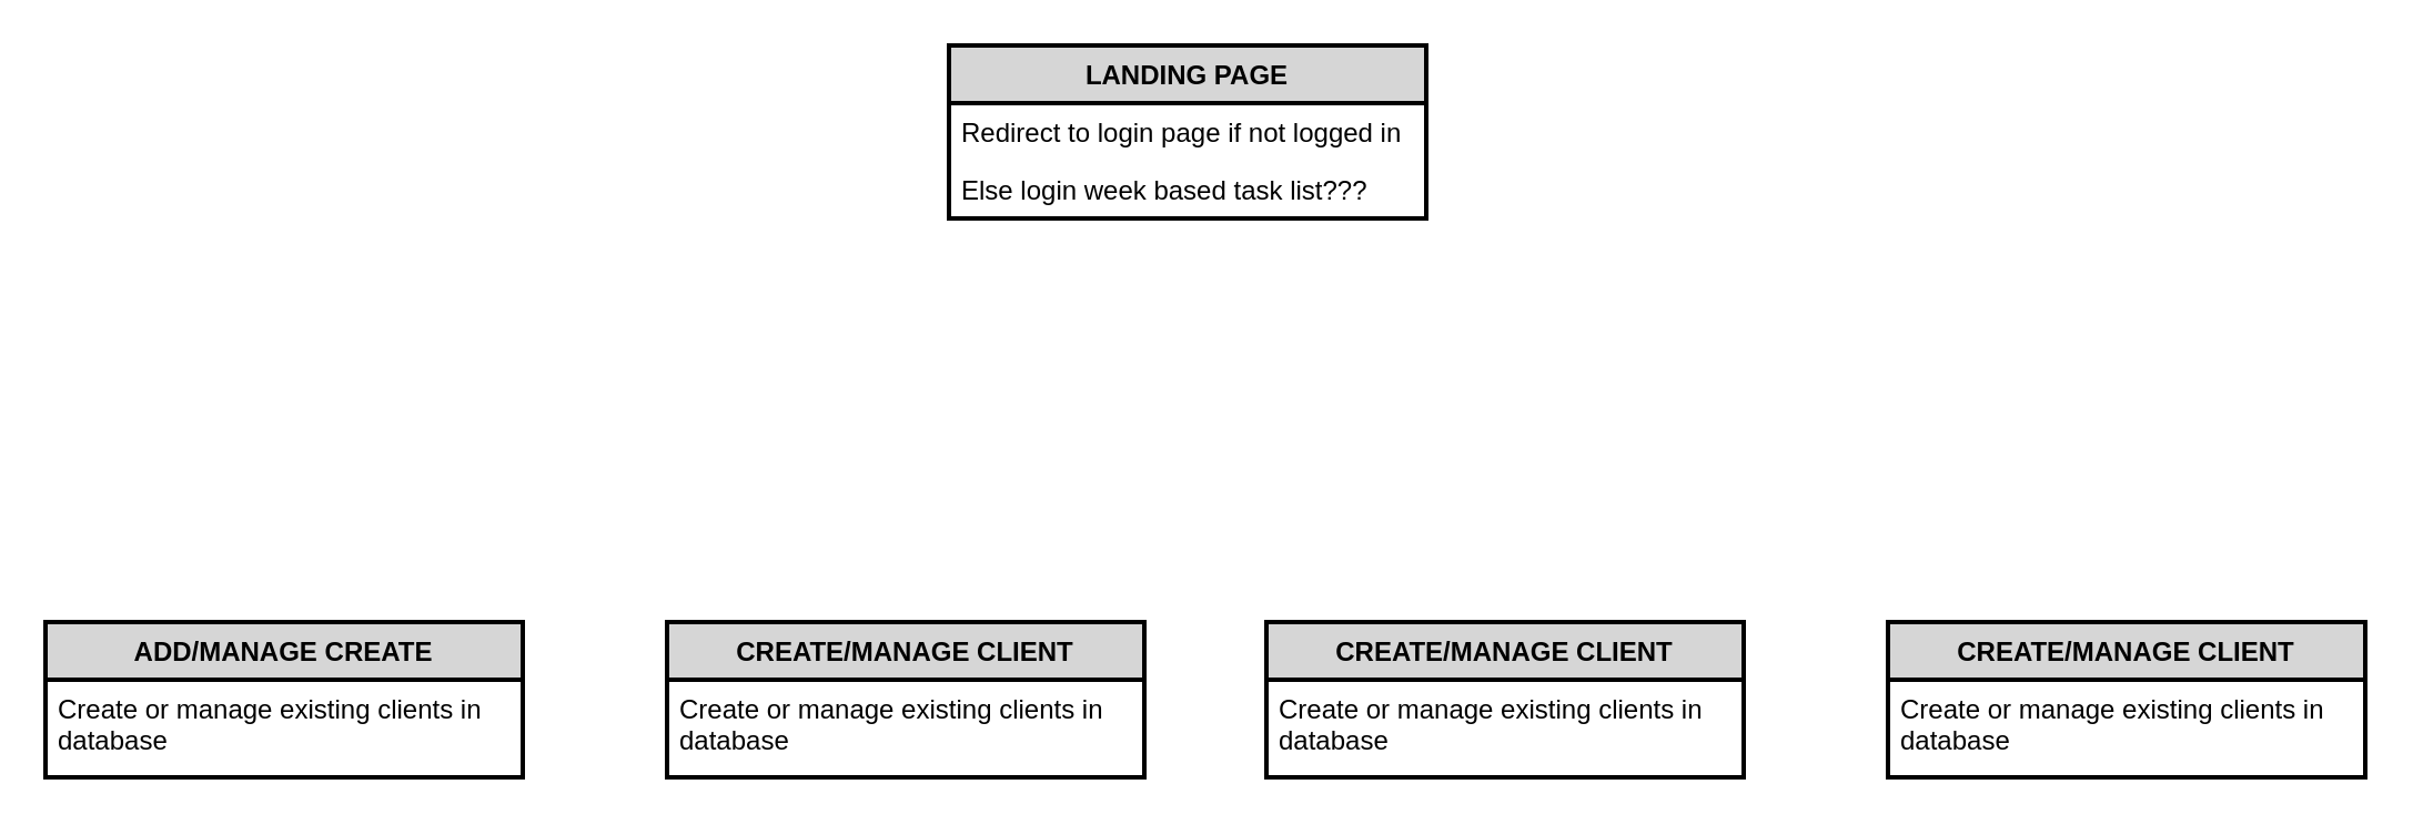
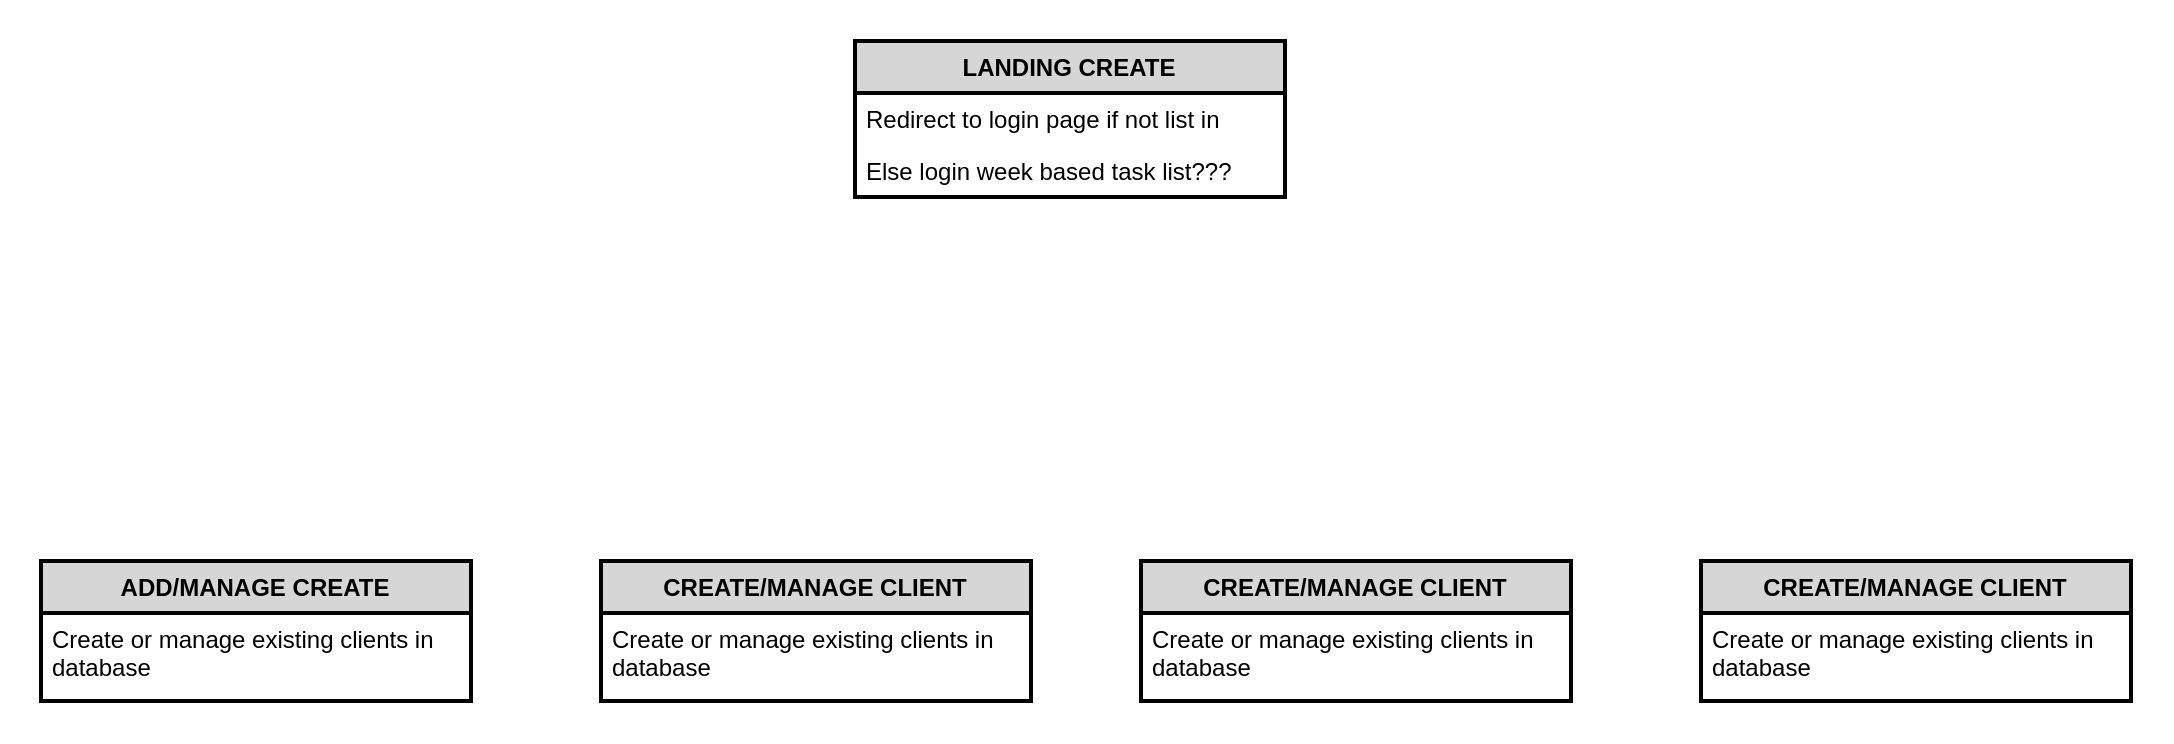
  <mxCell id="0" />
  <mxCell id="1" parent="0" />
- <mxCell id="2" value="LANDING PAGE" style="swimlane;fontStyle=1;childLayout=stackLayout;horizontal=1;startSize=26;horizontalStack=0;resizeParent=1;resizeParentMax=0;resizeLast=0;collapsible=1;marginBottom=0;rounded=0;strokeWidth=2;labelBackgroundColor=none;fillColor=#D6D6D6;" vertex="1" parent="1"><mxGeometry x="427" y="20" width="215" height="78" as="geometry"><mxRectangle x="515" y="60" width="50" height="26" as="alternateBounds" /></mxGeometry></mxCell>
- <mxCell id="3" value="Redirect to login page if not logged in" style="text;strokeColor=none;fillColor=none;align=left;verticalAlign=top;spacingLeft=4;spacingRight=4;overflow=hidden;rotatable=0;points=[[0,0.5],[1,0.5]];portConstraint=eastwest;" vertex="1" parent="2"><mxGeometry y="26" width="215" height="26" as="geometry" /></mxCell>
+ <mxCell id="2" value="LANDING CREATE" style="swimlane;fontStyle=1;childLayout=stackLayout;horizontal=1;startSize=26;horizontalStack=0;resizeParent=1;resizeParentMax=0;resizeLast=0;collapsible=1;marginBottom=0;rounded=0;strokeWidth=2;labelBackgroundColor=none;fillColor=#D6D6D6;" vertex="1" parent="1"><mxGeometry x="427" y="20" width="215" height="78" as="geometry"><mxRectangle x="515" y="60" width="50" height="26" as="alternateBounds" /></mxGeometry></mxCell>
+ <mxCell id="3" value="Redirect to login page if not list in" style="text;strokeColor=none;fillColor=none;align=left;verticalAlign=top;spacingLeft=4;spacingRight=4;overflow=hidden;rotatable=0;points=[[0,0.5],[1,0.5]];portConstraint=eastwest;" vertex="1" parent="2"><mxGeometry y="26" width="215" height="26" as="geometry" /></mxCell>
  <mxCell id="4" value="Else login week based task list???" style="text;strokeColor=none;fillColor=none;align=left;verticalAlign=top;spacingLeft=4;spacingRight=4;overflow=hidden;rotatable=0;points=[[0,0.5],[1,0.5]];portConstraint=eastwest;" vertex="1" parent="2"><mxGeometry y="52" width="215" height="26" as="geometry" /></mxCell>
  <mxCell id="5" value="ADD/MANAGE CREATE" style="swimlane;fontStyle=1;childLayout=stackLayout;horizontal=1;startSize=26;horizontalStack=0;resizeParent=1;resizeParentMax=0;resizeLast=0;collapsible=1;marginBottom=0;rounded=0;strokeWidth=2;labelBackgroundColor=none;fillColor=#D6D6D6;" vertex="1" parent="1"><mxGeometry x="20" y="280" width="215" height="70" as="geometry"><mxRectangle x="515" y="60" width="50" height="26" as="alternateBounds" /></mxGeometry></mxCell>
  <mxCell id="6" value="Create or manage existing clients in&#10;database" style="text;strokeColor=none;fillColor=none;align=left;verticalAlign=top;spacingLeft=4;spacingRight=4;overflow=hidden;rotatable=0;points=[[0,0.5],[1,0.5]];portConstraint=eastwest;" vertex="1" parent="5"><mxGeometry y="26" width="215" height="44" as="geometry" /></mxCell>
  <mxCell id="7" value="CREATE/MANAGE CLIENT" style="swimlane;fontStyle=1;childLayout=stackLayout;horizontal=1;startSize=26;horizontalStack=0;resizeParent=1;resizeParentMax=0;resizeLast=0;collapsible=1;marginBottom=0;rounded=0;strokeWidth=2;labelBackgroundColor=none;fillColor=#D6D6D6;" vertex="1" parent="1"><mxGeometry x="850" y="280" width="215" height="70" as="geometry"><mxRectangle x="515" y="60" width="50" height="26" as="alternateBounds" /></mxGeometry></mxCell>
  <mxCell id="8" value="Create or manage existing clients in&#10;database" style="text;strokeColor=none;fillColor=none;align=left;verticalAlign=top;spacingLeft=4;spacingRight=4;overflow=hidden;rotatable=0;points=[[0,0.5],[1,0.5]];portConstraint=eastwest;" vertex="1" parent="7"><mxGeometry y="26" width="215" height="44" as="geometry" /></mxCell>
  <mxCell id="9" value="CREATE/MANAGE CLIENT" style="swimlane;fontStyle=1;childLayout=stackLayout;horizontal=1;startSize=26;horizontalStack=0;resizeParent=1;resizeParentMax=0;resizeLast=0;collapsible=1;marginBottom=0;rounded=0;strokeWidth=2;labelBackgroundColor=none;fillColor=#D6D6D6;" vertex="1" parent="1"><mxGeometry x="570" y="280" width="215" height="70" as="geometry"><mxRectangle x="515" y="60" width="50" height="26" as="alternateBounds" /></mxGeometry></mxCell>
  <mxCell id="10" value="Create or manage existing clients in&#10;database" style="text;strokeColor=none;fillColor=none;align=left;verticalAlign=top;spacingLeft=4;spacingRight=4;overflow=hidden;rotatable=0;points=[[0,0.5],[1,0.5]];portConstraint=eastwest;" vertex="1" parent="9"><mxGeometry y="26" width="215" height="44" as="geometry" /></mxCell>
  <mxCell id="11" value="CREATE/MANAGE CLIENT" style="swimlane;fontStyle=1;childLayout=stackLayout;horizontal=1;startSize=26;horizontalStack=0;resizeParent=1;resizeParentMax=0;resizeLast=0;collapsible=1;marginBottom=0;rounded=0;strokeWidth=2;labelBackgroundColor=none;fillColor=#D6D6D6;" vertex="1" parent="1"><mxGeometry x="300" y="280" width="215" height="70" as="geometry"><mxRectangle x="515" y="60" width="50" height="26" as="alternateBounds" /></mxGeometry></mxCell>
  <mxCell id="12" value="Create or manage existing clients in&#10;database" style="text;strokeColor=none;fillColor=none;align=left;verticalAlign=top;spacingLeft=4;spacingRight=4;overflow=hidden;rotatable=0;points=[[0,0.5],[1,0.5]];portConstraint=eastwest;" vertex="1" parent="11"><mxGeometry y="26" width="215" height="44" as="geometry" /></mxCell>
